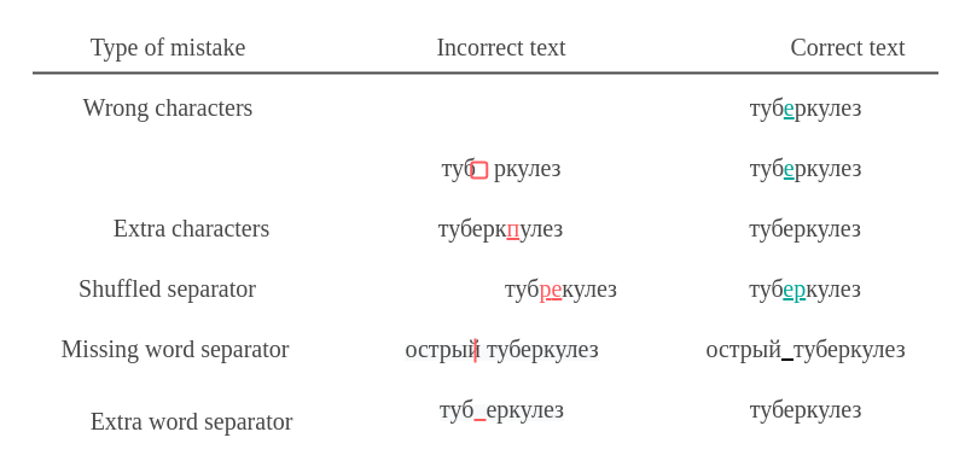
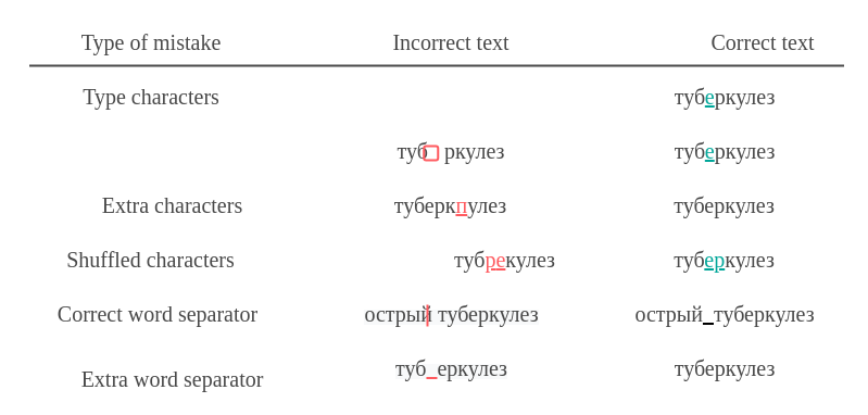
  <mxCell id="0" />
  <mxCell id="1" parent="0" />
  <mxCell id="2" value="&lt;div style=&quot;&quot;&gt;&lt;span style=&quot;font-size: 20px&quot;&gt;&lt;font color=&quot;#484848&quot; face=&quot;montserrat semibold&quot;&gt;Type of mistake&lt;/font&gt;&lt;/span&gt;&lt;/div&gt;" style="text;whiteSpace=wrap;html=1;align=center;fontFamily=Montserrat;fontSource=https%3A%2F%2Ffonts.googleapis.com%2Fcss%3Ffamily%3DMontserrat;fontStyle=0" parent="1" vertex="1"><mxGeometry x="53.5" y="20" width="170" height="30" as="geometry" /></mxCell>
  <mxCell id="3" value="&lt;div&gt;&lt;span style=&quot;font-size: 20px&quot;&gt;&lt;font color=&quot;#484848&quot; face=&quot;montserrat semibold&quot;&gt;Incorrect text&lt;/font&gt;&lt;/span&gt;&lt;/div&gt;" style="text;whiteSpace=wrap;html=1;align=center;fontFamily=Montserrat;fontSource=https%3A%2F%2Ffonts.googleapis.com%2Fcss%3Ffamily%3DMontserrat;fontStyle=0" parent="1" vertex="1"><mxGeometry x="339.75" y="20" width="150" height="30" as="geometry" /></mxCell>
  <mxCell id="4" value="&lt;div&gt;&lt;span style=&quot;font-size: 20px&quot;&gt;&lt;font color=&quot;#484848&quot; face=&quot;montserrat semibold&quot;&gt;Correct text&lt;/font&gt;&lt;/span&gt;&lt;/div&gt;" style="text;whiteSpace=wrap;html=1;align=center;fontFamily=Montserrat;fontSource=https%3A%2F%2Ffonts.googleapis.com%2Fcss%3Ffamily%3DMontserrat;fontStyle=0" parent="1" vertex="1"><mxGeometry x="626.5" y="20" width="150" height="30" as="geometry" /></mxCell>
  <mxCell id="5" value="" style="group;fontFamily=Montserrat;fontSource=https%3A%2F%2Ffonts.googleapis.com%2Fcss%3Ffamily%3DMontserrat;fontStyle=0" parent="1" vertex="1" connectable="0"><mxGeometry x="319.75" y="120" width="190" height="30" as="geometry" /></mxCell>
  <mxCell id="6" value="&lt;div&gt;&lt;span style=&quot;font-size: 20px&quot;&gt;&lt;font color=&quot;#484848&quot; face=&quot;montserrat semibold&quot;&gt;туб&amp;nbsp; &amp;nbsp;ркулез&lt;/font&gt;&lt;/span&gt;&lt;/div&gt;" style="text;whiteSpace=wrap;html=1;align=center;fontFamily=Montserrat;fontSource=https%3A%2F%2Ffonts.googleapis.com%2Fcss%3Ffamily%3DMontserrat;fontStyle=0" parent="5" vertex="1"><mxGeometry width="190" height="30" as="geometry" /></mxCell>
  <mxCell id="7" value="" style="rounded=1;whiteSpace=wrap;html=1;align=center;labelBorderColor=none;fillColor=none;strokeWidth=2;strokeColor=#FF5A5F;aspect=fixed;fontFamily=Montserrat;fontSource=https%3A%2F%2Ffonts.googleapis.com%2Fcss%3Ffamily%3DMontserrat;fontStyle=0" parent="5" vertex="1"><mxGeometry x="70" y="14" width="13" height="13" as="geometry" /></mxCell>
  <mxCell id="8" value="&lt;div&gt;&lt;span style=&quot;font-size: 20px&quot;&gt;&lt;font color=&quot;#484848&quot; face=&quot;montserrat semibold&quot;&gt;туб&lt;/font&gt;&lt;font face=&quot;montserrat semibold&quot; color=&quot;#00a699&quot;&gt;&lt;u&gt;е&lt;/u&gt;&lt;/font&gt;&lt;font color=&quot;#484848&quot; face=&quot;montserrat semibold&quot;&gt;ркулез&lt;/font&gt;&lt;/span&gt;&lt;/div&gt;" style="text;whiteSpace=wrap;html=1;align=center;fontFamily=Montserrat;fontSource=https%3A%2F%2Ffonts.googleapis.com%2Fcss%3Ffamily%3DMontserrat;fontStyle=0" parent="1" vertex="1"><mxGeometry x="571.5" y="120" width="190" height="30" as="geometry" /></mxCell>
  <mxCell id="9" value="&lt;font color=&quot;#484848&quot; face=&quot;montserrat semibold&quot;&gt;&lt;span style=&quot;font-size: 20px&quot;&gt;Extra characters&lt;/span&gt;&lt;/font&gt;" style="text;whiteSpace=wrap;html=1;align=center;fontFamily=Montserrat;fontSource=https%3A%2F%2Ffonts.googleapis.com%2Fcss%3Ffamily%3DMontserrat;fontStyle=0" parent="1" vertex="1"><mxGeometry x="70" y="170" width="177" height="30" as="geometry" /></mxCell>
  <mxCell id="10" value="&lt;font face=&quot;montserrat semibold&quot;&gt;&lt;span style=&quot;font-size: 20px&quot;&gt;&lt;font color=&quot;#484848&quot;&gt;туберк&lt;/font&gt;&lt;font color=&quot;#ff5a5f&quot;&gt;&lt;u&gt;п&lt;/u&gt;&lt;/font&gt;&lt;font color=&quot;#484848&quot;&gt;улез&lt;/font&gt;&lt;/span&gt;&lt;/font&gt;" style="text;whiteSpace=wrap;html=1;align=center;fontFamily=Montserrat;fontSource=https%3A%2F%2Ffonts.googleapis.com%2Fcss%3Ffamily%3DMontserrat;fontStyle=0" parent="1" vertex="1"><mxGeometry x="326.25" y="170" width="177" height="30" as="geometry" /></mxCell>
  <mxCell id="11" value="&lt;font face=&quot;montserrat semibold&quot;&gt;&lt;span style=&quot;font-size: 20px&quot;&gt;&lt;font color=&quot;#484848&quot;&gt;туберк&lt;/font&gt;&lt;font color=&quot;#484848&quot;&gt;улез&lt;/font&gt;&lt;/span&gt;&lt;/font&gt;" style="text;whiteSpace=wrap;html=1;align=center;fontFamily=Montserrat;fontSource=https%3A%2F%2Ffonts.googleapis.com%2Fcss%3Ffamily%3DMontserrat;fontStyle=0" parent="1" vertex="1"><mxGeometry x="578" y="170" width="177" height="30" as="geometry" /></mxCell>
- <mxCell id="12" value="&lt;font color=&quot;#484848&quot; face=&quot;montserrat semibold&quot;&gt;&lt;span style=&quot;font-size: 20px&quot;&gt;Shuffled separator&lt;/span&gt;&lt;/font&gt;" style="text;whiteSpace=wrap;html=1;align=center;fontFamily=Montserrat;fontSource=https%3A%2F%2Ffonts.googleapis.com%2Fcss%3Ffamily%3DMontserrat;fontStyle=0" parent="1" vertex="1"><mxGeometry x="35" y="220" width="207" height="30" as="geometry" /></mxCell>
+ <mxCell id="12" value="&lt;font color=&quot;#484848&quot; face=&quot;montserrat semibold&quot;&gt;&lt;span style=&quot;font-size: 20px&quot;&gt;Shuffled characters&lt;/span&gt;&lt;/font&gt;" style="text;whiteSpace=wrap;html=1;align=center;fontFamily=Montserrat;fontSource=https%3A%2F%2Ffonts.googleapis.com%2Fcss%3Ffamily%3DMontserrat;fontStyle=0" parent="1" vertex="1"><mxGeometry x="35" y="220" width="207" height="30" as="geometry" /></mxCell>
  <mxCell id="13" value="&lt;font face=&quot;montserrat semibold&quot;&gt;&lt;span style=&quot;font-size: 20px&quot;&gt;&lt;font color=&quot;#484848&quot;&gt;туб&lt;/font&gt;&lt;font color=&quot;#ff5a5f&quot;&gt;&lt;u&gt;р&lt;/u&gt;&lt;/font&gt;&lt;/span&gt;&lt;/font&gt;&lt;span style=&quot;font-family: &amp;quot;montserrat semibold&amp;quot; ; font-size: 20px&quot;&gt;&lt;font color=&quot;#ff5a5f&quot;&gt;&lt;u&gt;е&lt;/u&gt;&lt;/font&gt;&lt;/span&gt;&lt;font face=&quot;montserrat semibold&quot;&gt;&lt;span style=&quot;font-size: 20px&quot;&gt;&lt;font color=&quot;#484848&quot;&gt;к&lt;/font&gt;&lt;font color=&quot;#484848&quot;&gt;улез&lt;/font&gt;&lt;/span&gt;&lt;/font&gt;" style="text;whiteSpace=wrap;html=1;align=center;fontFamily=Montserrat;fontSource=https%3A%2F%2Ffonts.googleapis.com%2Fcss%3Ffamily%3DMontserrat;fontStyle=0" parent="1" vertex="1"><mxGeometry x="376.25" y="220" width="177" height="30" as="geometry" /></mxCell>
  <mxCell id="14" value="&lt;font face=&quot;montserrat semibold&quot;&gt;&lt;span style=&quot;font-size: 20px&quot;&gt;&lt;font color=&quot;#484848&quot;&gt;туб&lt;/font&gt;&lt;font color=&quot;#00a699&quot;&gt;&lt;u&gt;ер&lt;/u&gt;&lt;/font&gt;&lt;/span&gt;&lt;/font&gt;&lt;font face=&quot;montserrat semibold&quot;&gt;&lt;span style=&quot;font-size: 20px&quot;&gt;&lt;font color=&quot;#484848&quot;&gt;к&lt;/font&gt;&lt;font color=&quot;#484848&quot;&gt;улез&lt;/font&gt;&lt;/span&gt;&lt;/font&gt;" style="text;whiteSpace=wrap;html=1;align=center;fontFamily=Montserrat;fontSource=https%3A%2F%2Ffonts.googleapis.com%2Fcss%3Ffamily%3DMontserrat;fontStyle=0" parent="1" vertex="1"><mxGeometry x="578" y="220" width="177" height="30" as="geometry" /></mxCell>
- <mxCell id="15" value="&lt;font color=&quot;#484848&quot; face=&quot;montserrat semibold&quot;&gt;&lt;span style=&quot;font-size: 20px&quot;&gt;Missing word separator&lt;/span&gt;&lt;/font&gt;" style="text;whiteSpace=wrap;html=1;align=center;fontFamily=Montserrat;fontSource=https%3A%2F%2Ffonts.googleapis.com%2Fcss%3Ffamily%3DMontserrat;fontStyle=0" parent="1" vertex="1"><mxGeometry x="20" y="270" width="250" height="30" as="geometry" /></mxCell>
+ <mxCell id="15" value="&lt;font color=&quot;#484848&quot; face=&quot;montserrat semibold&quot;&gt;&lt;span style=&quot;font-size: 20px&quot;&gt;Correct word separator&lt;/span&gt;&lt;/font&gt;" style="text;whiteSpace=wrap;html=1;align=center;fontFamily=Montserrat;fontSource=https%3A%2F%2Ffonts.googleapis.com%2Fcss%3Ffamily%3DMontserrat;fontStyle=0" parent="1" vertex="1"><mxGeometry x="20" y="270" width="250" height="30" as="geometry" /></mxCell>
  <mxCell id="16" value="" style="group;fontFamily=Montserrat;fontSource=https%3A%2F%2Ffonts.googleapis.com%2Fcss%3Ffamily%3DMontserrat;fontStyle=0" parent="1" vertex="1" connectable="0"><mxGeometry x="306.5" y="270" width="216.5" height="30" as="geometry" /></mxCell>
  <mxCell id="17" value="&lt;font face=&quot;montserrat semibold&quot; style=&quot;font-size: 12px; font-style: normal; letter-spacing: normal; text-indent: 0px; text-transform: none; word-spacing: 0px; background-color: rgb(248, 249, 250);&quot;&gt;&lt;span style=&quot;font-size: 20px&quot;&gt;&lt;font color=&quot;#484848&quot;&gt;острый &lt;/font&gt;&lt;font color=&quot;#484848&quot;&gt;туб&lt;/font&gt;&lt;font color=&quot;#484848&quot;&gt;ер&lt;/font&gt;&lt;/span&gt;&lt;/font&gt;&lt;font face=&quot;montserrat semibold&quot; style=&quot;color: rgb(0, 0, 0); font-size: 12px; font-style: normal; letter-spacing: normal; text-indent: 0px; text-transform: none; word-spacing: 0px; background-color: rgb(248, 249, 250);&quot;&gt;&lt;span style=&quot;font-size: 20px&quot;&gt;&lt;font color=&quot;#484848&quot;&gt;к&lt;/font&gt;&lt;font color=&quot;#484848&quot;&gt;улез&lt;/font&gt;&lt;/span&gt;&lt;/font&gt;" style="text;whiteSpace=wrap;html=1;align=center;fontFamily=Montserrat;fontSource=https%3A%2F%2Ffonts.googleapis.com%2Fcss%3Ffamily%3DMontserrat;fontStyle=0" parent="16" vertex="1"><mxGeometry width="216.5" height="30" as="geometry" /></mxCell>
  <mxCell id="18" value="" style="endArrow=none;html=1;fontColor=#FF5A5F;strokeColor=#FF5A5F;strokeWidth=2;fontFamily=Montserrat;fontSource=https%3A%2F%2Ffonts.googleapis.com%2Fcss%3Ffamily%3DMontserrat;fontStyle=0" parent="16" edge="1"><mxGeometry width="50" height="50" relative="1" as="geometry"><mxPoint x="86.5" y="30" as="sourcePoint" /><mxPoint x="86.5" y="10" as="targetPoint" /></mxGeometry></mxCell>
  <mxCell id="19" value="&lt;font face=&quot;montserrat semibold&quot;&gt;&lt;span style=&quot;font-size: 20px&quot;&gt;&lt;font color=&quot;#484848&quot;&gt;острый&lt;/font&gt;&lt;u&gt;&lt;font color=&quot;#00a699&quot;&gt;&amp;nbsp;&amp;nbsp;&lt;/font&gt;&lt;/u&gt;&lt;font color=&quot;#484848&quot;&gt;туберкулез&lt;/font&gt;&lt;/span&gt;&lt;/font&gt;" style="text;whiteSpace=wrap;html=1;align=center;fontFamily=Montserrat;fontSource=https%3A%2F%2Ffonts.googleapis.com%2Fcss%3Ffamily%3DMontserrat;fontStyle=0" parent="1" vertex="1"><mxGeometry x="556.5" y="270" width="220" height="30" as="geometry" /></mxCell>
  <mxCell id="20" value="" style="endArrow=none;html=1;fontColor=#FF5A5F;strokeWidth=2;strokeColor=#484848;fontFamily=Montserrat;fontSource=https%3A%2F%2Ffonts.googleapis.com%2Fcss%3Ffamily%3DMontserrat;fontStyle=0" parent="1" edge="1"><mxGeometry width="50" height="50" relative="1" as="geometry"><mxPoint x="26.5" y="60" as="sourcePoint" /><mxPoint x="776.5" y="60" as="targetPoint" /></mxGeometry></mxCell>
  <mxCell id="21" value="&lt;font color=&quot;#484848&quot; face=&quot;montserrat semibold&quot;&gt;&lt;span style=&quot;font-size: 20px&quot;&gt;Extra word separator&lt;/span&gt;&lt;/font&gt;" style="text;whiteSpace=wrap;html=1;align=center;fontFamily=Montserrat;fontSource=https%3A%2F%2Ffonts.googleapis.com%2Fcss%3Ffamily%3DMontserrat;fontStyle=0" parent="1" vertex="1"><mxGeometry x="45" y="330" width="227" height="30" as="geometry" /></mxCell>
  <mxCell id="22" value="" style="group;fontFamily=Montserrat;fontSource=https%3A%2F%2Ffonts.googleapis.com%2Fcss%3Ffamily%3DMontserrat;fontStyle=0" parent="1" vertex="1" connectable="0"><mxGeometry x="306.5" y="320" width="216.5" height="30" as="geometry" /></mxCell>
  <mxCell id="23" value="&lt;font face=&quot;montserrat semibold&quot; style=&quot;font-size: 12px; font-style: normal; letter-spacing: normal; text-indent: 0px; text-transform: none; word-spacing: 0px; background-color: rgb(248, 249, 250);&quot;&gt;&lt;span style=&quot;font-size: 20px&quot;&gt;&lt;font color=&quot;#484848&quot;&gt;туб&lt;/font&gt;&lt;font color=&quot;#ff5a5f&quot;&gt;&lt;u&gt;&amp;nbsp;&amp;nbsp;&lt;/u&gt;&lt;/font&gt;&lt;font color=&quot;#484848&quot;&gt;ер&lt;/font&gt;&lt;/span&gt;&lt;/font&gt;&lt;font face=&quot;montserrat semibold&quot; style=&quot;color: rgb(0, 0, 0); font-size: 12px; font-style: normal; letter-spacing: normal; text-indent: 0px; text-transform: none; word-spacing: 0px; background-color: rgb(248, 249, 250);&quot;&gt;&lt;span style=&quot;font-size: 20px&quot;&gt;&lt;font color=&quot;#484848&quot;&gt;к&lt;/font&gt;&lt;font color=&quot;#484848&quot;&gt;улез&lt;/font&gt;&lt;/span&gt;&lt;/font&gt;" style="text;whiteSpace=wrap;html=1;align=center;fontFamily=Montserrat;fontSource=https%3A%2F%2Ffonts.googleapis.com%2Fcss%3Ffamily%3DMontserrat;fontStyle=0" parent="22" vertex="1"><mxGeometry width="216.5" height="30" as="geometry" /></mxCell>
  <mxCell id="24" value="&lt;font face=&quot;montserrat semibold&quot;&gt;&lt;span style=&quot;font-size: 20px&quot;&gt;&lt;font color=&quot;#484848&quot;&gt;туберкулез&lt;/font&gt;&lt;/span&gt;&lt;/font&gt;" style="text;whiteSpace=wrap;html=1;align=center;fontFamily=Montserrat;fontSource=https%3A%2F%2Ffonts.googleapis.com%2Fcss%3Ffamily%3DMontserrat;fontStyle=0" parent="1" vertex="1"><mxGeometry x="556.5" y="320" width="220" height="30" as="geometry" /></mxCell>
- <mxCell id="25" value="&lt;div&gt;&lt;span style=&quot;font-size: 20px&quot;&gt;&lt;font color=&quot;#484848&quot; face=&quot;montserrat semibold&quot;&gt;Wrong characters&lt;/font&gt;&lt;/span&gt;&lt;/div&gt;" style="text;whiteSpace=wrap;html=1;align=center;fontFamily=Montserrat;fontSource=https%3A%2F%2Ffonts.googleapis.com%2Fcss%3Ffamily%3DMontserrat;fontStyle=0" parent="1" vertex="1"><mxGeometry x="43.5" y="70" width="190" height="30" as="geometry" /></mxCell>
+ <mxCell id="25" value="&lt;div&gt;&lt;span style=&quot;font-size: 20px&quot;&gt;&lt;font color=&quot;#484848&quot; face=&quot;montserrat semibold&quot;&gt;Type characters&lt;/font&gt;&lt;/span&gt;&lt;/div&gt;" style="text;whiteSpace=wrap;html=1;align=center;fontFamily=Montserrat;fontSource=https%3A%2F%2Ffonts.googleapis.com%2Fcss%3Ffamily%3DMontserrat;fontStyle=0" parent="1" vertex="1"><mxGeometry x="43.5" y="70" width="190" height="30" as="geometry" /></mxCell>
  <mxCell id="26" value="" style="group;fontFamily=Montserrat;fontSource=https%3A%2F%2Ffonts.googleapis.com%2Fcss%3Ffamily%3DMontserrat;fontStyle=0" parent="1" vertex="1" connectable="0"><mxGeometry x="319.75" y="70" width="190" height="30" as="geometry" /></mxCell>
  <mxCell id="27" value="&lt;div&gt;&lt;span style=&quot;font-size: 20px&quot;&gt;&lt;font color=&quot;#484848&quot; face=&quot;montserrat semibold&quot;&gt;туб&lt;/font&gt;&lt;font face=&quot;montserrat semibold&quot; color=&quot;#00a699&quot;&gt;&lt;u&gt;е&lt;/u&gt;&lt;/font&gt;&lt;font color=&quot;#484848&quot; face=&quot;montserrat semibold&quot;&gt;ркулез&lt;/font&gt;&lt;/span&gt;&lt;/div&gt;" style="text;whiteSpace=wrap;html=1;align=center;fontFamily=Montserrat;fontSource=https%3A%2F%2Ffonts.googleapis.com%2Fcss%3Ffamily%3DMontserrat;fontStyle=0" parent="1" vertex="1"><mxGeometry x="571.5" y="70" width="190" height="30" as="geometry" /></mxCell>
